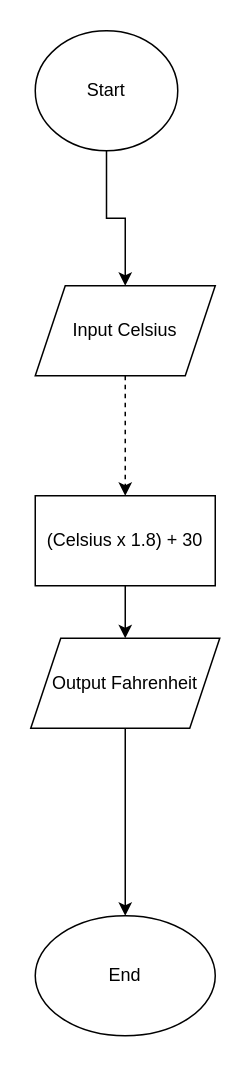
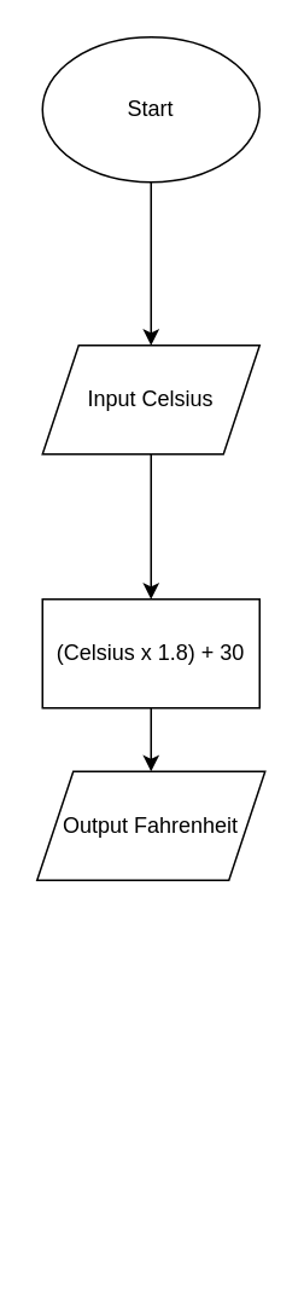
  <mxCell id="0" />
  <mxCell id="1" parent="0" />
  <mxCell id="2" value="" style="edgeStyle=orthogonalEdgeStyle;rounded=0;orthogonalLoop=1;jettySize=auto;html=1;" edge="1" parent="1" source="3" target="5"><mxGeometry relative="1" as="geometry" /></mxCell>
- <mxCell id="3" value="Start" style="ellipse;whiteSpace=wrap;html=1;" vertex="1" parent="1"><mxGeometry x="23" y="20" width="95" height="80" as="geometry" /></mxCell>
- <mxCell id="4" value="" style="edgeStyle=orthogonalEdgeStyle;rounded=0;orthogonalLoop=1;jettySize=auto;html=1;dashed=1;" edge="1" parent="1" source="5" target="7"><mxGeometry relative="1" as="geometry" /></mxCell>
+ <mxCell id="3" value="Start" style="ellipse;whiteSpace=wrap;html=1;" vertex="1" parent="1"><mxGeometry x="23" y="20" width="120" height="80" as="geometry" /></mxCell>
+ <mxCell id="4" value="" style="edgeStyle=orthogonalEdgeStyle;rounded=0;orthogonalLoop=1;jettySize=auto;html=1;" edge="1" parent="1" source="5" target="7"><mxGeometry relative="1" as="geometry" /></mxCell>
  <mxCell id="5" value="Input Celsius" style="shape=parallelogram;perimeter=parallelogramPerimeter;whiteSpace=wrap;html=1;fixedSize=1;" vertex="1" parent="1"><mxGeometry x="23" y="190" width="120" height="60" as="geometry" /></mxCell>
  <mxCell id="6" value="" style="edgeStyle=orthogonalEdgeStyle;rounded=0;orthogonalLoop=1;jettySize=auto;html=1;" edge="1" parent="1" source="7" target="9"><mxGeometry relative="1" as="geometry" /></mxCell>
  <mxCell id="7" value="(Celsius x 1.8) + 30" style="whiteSpace=wrap;html=1;" vertex="1" parent="1"><mxGeometry x="23" y="330" width="120" height="60" as="geometry" /></mxCell>
- <mxCell id="8" value="" style="edgeStyle=orthogonalEdgeStyle;rounded=0;orthogonalLoop=1;jettySize=auto;html=1;" edge="1" parent="1" source="9" target="10"><mxGeometry relative="1" as="geometry" /></mxCell>
  <mxCell id="9" value="Output Fahrenheit" style="shape=parallelogram;perimeter=parallelogramPerimeter;whiteSpace=wrap;html=1;fixedSize=1;" vertex="1" parent="1"><mxGeometry x="20" y="425" width="126" height="60" as="geometry" /></mxCell>
- <mxCell id="10" value="End" style="ellipse;whiteSpace=wrap;html=1;" vertex="1" parent="1"><mxGeometry x="23" y="610" width="120" height="80" as="geometry" /></mxCell>
